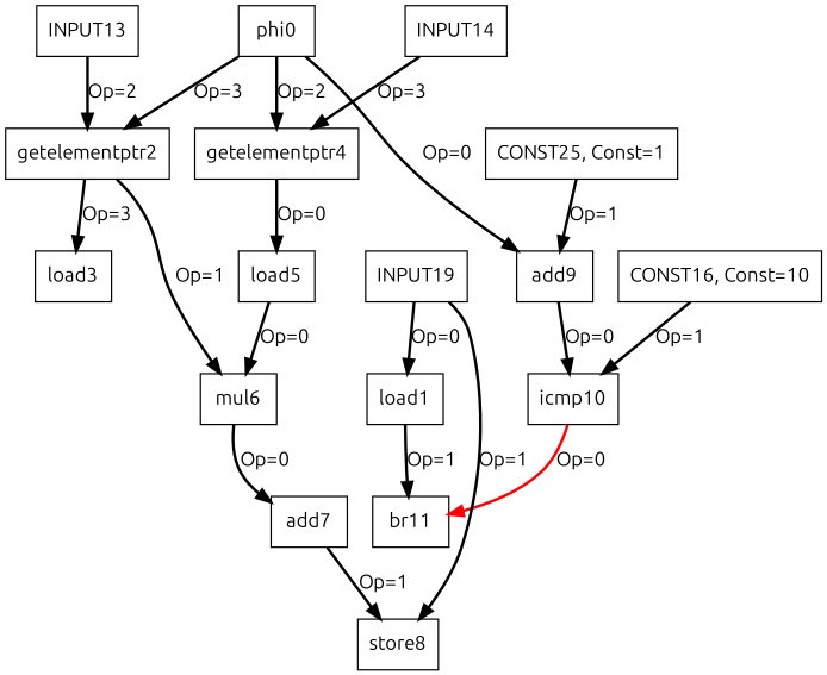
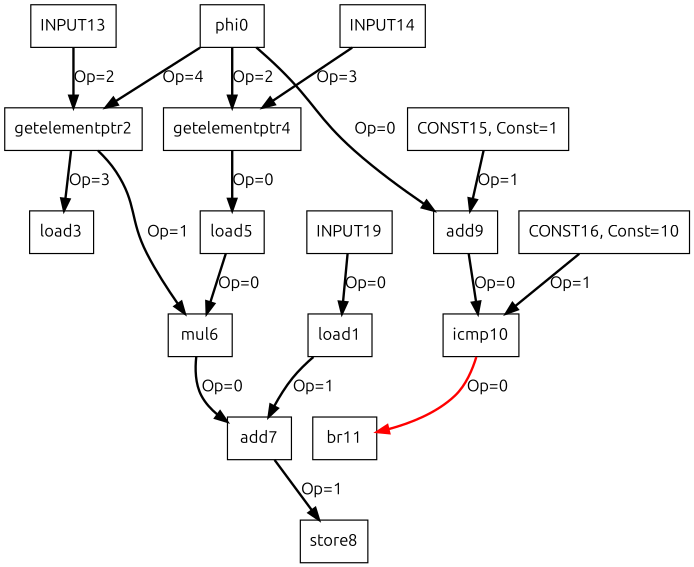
  digraph {
    fontname=Ubuntu
    node [color=black fontname=Ubuntu shape=box]
    edge [color=black fontname=Ubuntu style=bold]
    n1 [label=phi0]
    n2 [label=getelementptr2]
    n3 [label=getelementptr4]
    n4 [label=add9]
    n5 [label=load3]
    n6 [label=mul6]
    n7 [label=load5]
    n8 [label=icmp10]
    n9 [label=load1]
    n10 [label=add7]
    n11 [label=store8]
    n12 [label=br11]
    n13 [label=INPUT19]
    n14 [label=INPUT13]
    n15 [label=INPUT14]
-   n16 [label="CONST25, Const=1"]
+   n16 [label="CONST15, Const=1"]
    n17 [label="CONST16, Const=10"]
-   n1 -> n2 [label="Op=3"]
+   n1 -> n2 [label="Op=4"]
    n1 -> n3 [label="Op=2"]
    n1 -> n4 [label="Op=0"]
    n2 -> n5 [label="Op=3"]
    n2 -> n6 [label="Op=1"]
    n3 -> n7 [label="Op=0"]
    n4 -> n8 [label="Op=0"]
    n6 -> n10 [label="Op=0"]
    n7 -> n6 [label="Op=0"]
    n8 -> n12 [color=red label="Op=0"]
-   n9 -> n12 [label="Op=1"]
+   n9 -> n10 [label="Op=1"]
    n10 -> n11 [label="Op=1"]
    n13 -> n9 [label="Op=0"]
-   n13 -> n11 [label="Op=1"]
    n14 -> n2 [label="Op=2"]
    n15 -> n3 [label="Op=3"]
    n16 -> n4 [label="Op=1"]
    n17 -> n8 [label="Op=1"]
  }
